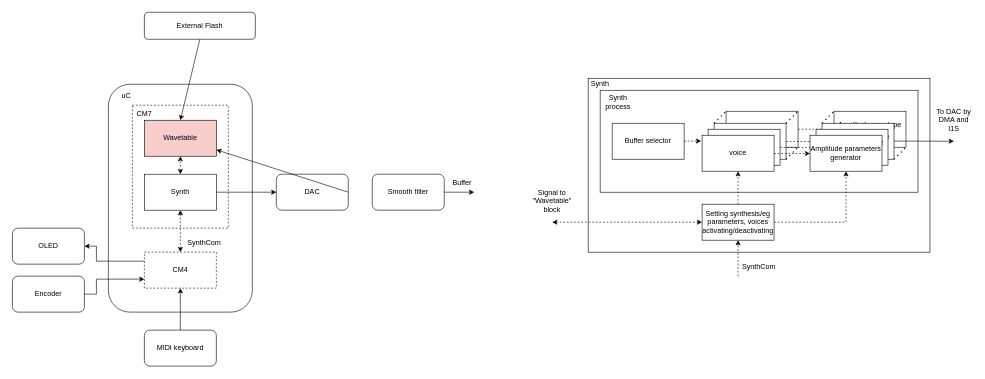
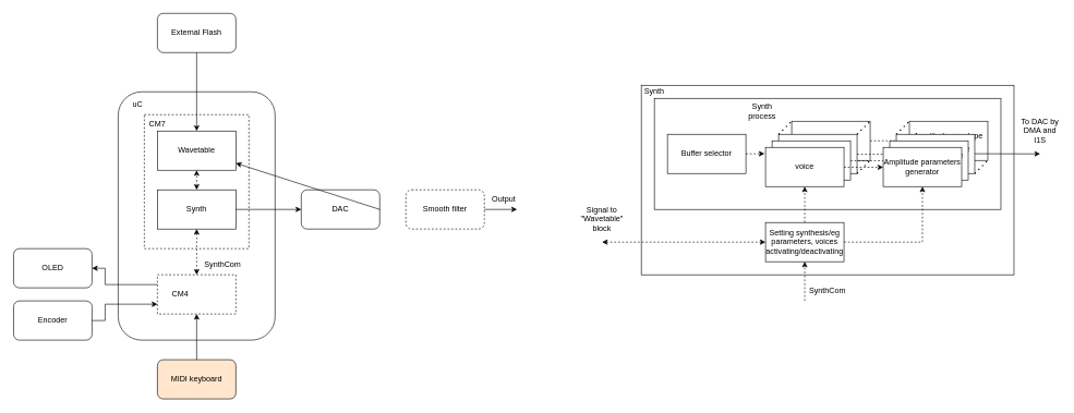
  <mxCell id="0" />
  <mxCell id="1" parent="0" />
  <mxCell id="2" value="" style="rounded=0;whiteSpace=wrap;html=1;" parent="1" vertex="1"><mxGeometry x="980" y="130" width="570" height="290" as="geometry" /></mxCell>
- <mxCell id="3" value="MIDI keyboard" style="rounded=1;whiteSpace=wrap;html=1;" parent="1" vertex="1"><mxGeometry x="240" y="550" width="120" height="60" as="geometry" /></mxCell>
+ <mxCell id="3" value="MIDI keyboard" style="rounded=1;whiteSpace=wrap;html=1;fillColor=#ffe6cc;" parent="1" vertex="1"><mxGeometry x="240" y="550" width="120" height="60" as="geometry" /></mxCell>
  <mxCell id="4" value="" style="rounded=1;whiteSpace=wrap;html=1;glass=0;sketch=0;shadow=0;" parent="1" vertex="1"><mxGeometry x="180" y="140" width="240" height="380" as="geometry" /></mxCell>
  <mxCell id="5" value="uC" style="text;html=1;strokeColor=none;fillColor=none;align=center;verticalAlign=middle;whiteSpace=wrap;rounded=0;" parent="1" vertex="1"><mxGeometry x="180" y="145" width="60" height="30" as="geometry" /></mxCell>
  <mxCell id="6" value="" style="rounded=0;whiteSpace=wrap;html=1;dashed=1;" parent="1" vertex="1"><mxGeometry x="240" y="420" width="120" height="60" as="geometry" /></mxCell>
  <mxCell id="7" value="" style="rounded=0;whiteSpace=wrap;html=1;dashed=1;" parent="1" vertex="1"><mxGeometry x="220" y="175" width="160" height="205" as="geometry" /></mxCell>
  <mxCell id="8" value="CM7" style="text;html=1;strokeColor=none;fillColor=none;align=center;verticalAlign=middle;whiteSpace=wrap;rounded=0;dashed=1;" parent="1" vertex="1"><mxGeometry x="210" y="175" width="60" height="30" as="geometry" /></mxCell>
- <mxCell id="9" value="CM4" style="text;html=1;strokeColor=none;fillColor=none;align=center;verticalAlign=middle;whiteSpace=wrap;rounded=0;dashed=1;" parent="1" vertex="1"><mxGeometry x="270" y="435" width="60" height="30" as="geometry" /></mxCell>
+ <mxCell id="9" value="CM4" style="text;html=1;strokeColor=none;fillColor=none;align=center;verticalAlign=middle;whiteSpace=wrap;rounded=0;dashed=1;" parent="1" vertex="1"><mxGeometry x="245" y="435" width="60" height="30" as="geometry" /></mxCell>
  <mxCell id="10" value="" style="endArrow=classic;startArrow=classic;html=1;rounded=0;entryX=0.5;entryY=1;entryDx=0;entryDy=0;dashed=1;" parent="1" target="12" edge="1"><mxGeometry width="50" height="50" relative="1" as="geometry"><mxPoint x="300" y="420" as="sourcePoint" /><mxPoint x="370" y="360" as="targetPoint" /></mxGeometry></mxCell>
  <mxCell id="11" value="SynthCom" style="text;html=1;strokeColor=none;fillColor=none;align=center;verticalAlign=middle;whiteSpace=wrap;rounded=0;dashed=1;" parent="1" vertex="1"><mxGeometry x="310" y="390" width="60" height="30" as="geometry" /></mxCell>
  <mxCell id="12" value="Synth" style="rounded=0;whiteSpace=wrap;html=1;" parent="1" vertex="1"><mxGeometry x="240" y="290" width="120" height="60" as="geometry" /></mxCell>
  <mxCell id="13" value="" style="endArrow=classic;html=1;rounded=0;exitX=0.5;exitY=0;exitDx=0;exitDy=0;entryX=0.5;entryY=1;entryDx=0;entryDy=0;" parent="1" source="3" target="6" edge="1"><mxGeometry width="50" height="50" relative="1" as="geometry"><mxPoint x="360" y="470" as="sourcePoint" /><mxPoint x="410" y="420" as="targetPoint" /></mxGeometry></mxCell>
  <mxCell id="14" value="OLED" style="rounded=1;whiteSpace=wrap;html=1;" parent="1" vertex="1"><mxGeometry x="20" y="380" width="120" height="60" as="geometry" /></mxCell>
  <mxCell id="15" value="Encoder" style="rounded=1;whiteSpace=wrap;html=1;" parent="1" vertex="1"><mxGeometry x="20" y="460" width="120" height="60" as="geometry" /></mxCell>
  <mxCell id="16" value="" style="endArrow=classic;html=1;rounded=0;exitX=0;exitY=0.25;exitDx=0;exitDy=0;entryX=1;entryY=0.5;entryDx=0;entryDy=0;" parent="1" source="6" target="14" edge="1"><mxGeometry width="50" height="50" relative="1" as="geometry"><mxPoint x="210" y="460" as="sourcePoint" /><mxPoint x="170" y="455" as="targetPoint" /><Array as="points"><mxPoint x="160" y="435" /><mxPoint x="160" y="430" /><mxPoint x="160" y="410" /></Array></mxGeometry></mxCell>
  <mxCell id="17" value="" style="endArrow=classic;html=1;rounded=0;exitX=1;exitY=0.5;exitDx=0;exitDy=0;entryX=0;entryY=0.75;entryDx=0;entryDy=0;" parent="1" source="15" target="6" edge="1"><mxGeometry width="50" height="50" relative="1" as="geometry"><mxPoint x="210" y="460" as="sourcePoint" /><mxPoint x="200" y="520" as="targetPoint" /><Array as="points"><mxPoint x="160" y="490" /><mxPoint x="160" y="465" /></Array></mxGeometry></mxCell>
  <mxCell id="18" value="DAC" style="rounded=1;whiteSpace=wrap;html=1;" parent="1" vertex="1"><mxGeometry x="460" y="290" width="120" height="60" as="geometry" /></mxCell>
  <mxCell id="19" value="" style="endArrow=classic;html=1;rounded=0;exitX=1;exitY=0.5;exitDx=0;exitDy=0;" parent="1" source="12" edge="1"><mxGeometry width="50" height="50" relative="1" as="geometry"><mxPoint x="390" y="320" as="sourcePoint" /><mxPoint x="460" y="320" as="targetPoint" /></mxGeometry></mxCell>
- <mxCell id="20" value="Smooth filter" style="rounded=1;whiteSpace=wrap;html=1;" parent="1" vertex="1"><mxGeometry x="620" y="290" width="120" height="60" as="geometry" /></mxCell>
+ <mxCell id="20" value="Smooth filter" style="rounded=1;whiteSpace=wrap;html=1;dashed=1;" parent="1" vertex="1"><mxGeometry x="620" y="290" width="120" height="60" as="geometry" /></mxCell>
  <mxCell id="21" value="" style="endArrow=classic;html=1;rounded=0;exitX=1;exitY=0.5;exitDx=0;exitDy=0;" parent="1" source="18" target="26" edge="1"><mxGeometry width="50" height="50" relative="1" as="geometry"><mxPoint x="470" y="350" as="sourcePoint" /><mxPoint x="520" y="300" as="targetPoint" /></mxGeometry></mxCell>
  <mxCell id="22" value="" style="endArrow=classic;html=1;rounded=0;exitX=1;exitY=0.5;exitDx=0;exitDy=0;" parent="1" source="20" edge="1"><mxGeometry width="50" height="50" relative="1" as="geometry"><mxPoint x="790" y="320" as="sourcePoint" /><mxPoint x="790" y="320" as="targetPoint" /></mxGeometry></mxCell>
- <mxCell id="23" value="Buffer" style="text;html=1;strokeColor=none;fillColor=none;align=center;verticalAlign=middle;whiteSpace=wrap;rounded=0;" parent="1" vertex="1"><mxGeometry x="740" y="290" width="60" height="30" as="geometry" /></mxCell>
- <mxCell id="24" value="External Flash" style="rounded=1;whiteSpace=wrap;html=1;" parent="1" vertex="1"><mxGeometry x="240" y="20" width="185" height="45" as="geometry" /></mxCell>
+ <mxCell id="23" value="Output" style="text;html=1;strokeColor=none;fillColor=none;align=center;verticalAlign=middle;whiteSpace=wrap;rounded=0;" parent="1" vertex="1"><mxGeometry x="740" y="290" width="60" height="30" as="geometry" /></mxCell>
+ <mxCell id="24" value="External Flash" style="rounded=1;whiteSpace=wrap;html=1;" parent="1" vertex="1"><mxGeometry x="240" y="20" width="120" height="60" as="geometry" /></mxCell>
  <mxCell id="25" value="" style="endArrow=classic;html=1;rounded=0;exitX=0.5;exitY=1;exitDx=0;exitDy=0;entryX=0.5;entryY=0;entryDx=0;entryDy=0;" parent="1" source="24" target="26" edge="1"><mxGeometry width="50" height="50" relative="1" as="geometry"><mxPoint x="340" y="160" as="sourcePoint" /><mxPoint x="290" y="100" as="targetPoint" /></mxGeometry></mxCell>
- <mxCell id="26" value="Wavetable" style="rounded=0;whiteSpace=wrap;html=1;fillColor=#f8cecc;" parent="1" vertex="1"><mxGeometry x="240" y="200" width="120" height="60" as="geometry" /></mxCell>
+ <mxCell id="26" value="Wavetable" style="rounded=0;whiteSpace=wrap;html=1;" parent="1" vertex="1"><mxGeometry x="240" y="200" width="120" height="60" as="geometry" /></mxCell>
  <mxCell id="27" value="" style="endArrow=classic;startArrow=classic;html=1;rounded=0;exitX=0.5;exitY=0;exitDx=0;exitDy=0;entryX=0.5;entryY=1;entryDx=0;entryDy=0;dashed=1;" parent="1" source="12" target="26" edge="1"><mxGeometry width="50" height="50" relative="1" as="geometry"><mxPoint x="330" y="240" as="sourcePoint" /><mxPoint x="380" y="190" as="targetPoint" /></mxGeometry></mxCell>
  <mxCell id="28" value="Synth" style="text;html=1;strokeColor=none;fillColor=none;align=center;verticalAlign=middle;whiteSpace=wrap;rounded=0;" parent="1" vertex="1"><mxGeometry x="970" y="125" width="60" height="30" as="geometry" /></mxCell>
  <mxCell id="29" value="Setting synthesis/eg parameters, voices activating/deactivating" style="rounded=0;whiteSpace=wrap;html=1;" parent="1" vertex="1"><mxGeometry x="1170" y="340" width="120" height="60" as="geometry" /></mxCell>
  <mxCell id="30" value="" style="endArrow=classic;startArrow=none;html=1;rounded=0;entryX=0.5;entryY=1;entryDx=0;entryDy=0;startFill=0;dashed=1;" parent="1" target="29" edge="1"><mxGeometry width="50" height="50" relative="1" as="geometry"><mxPoint x="1230" y="460" as="sourcePoint" /><mxPoint x="1110" y="430" as="targetPoint" /></mxGeometry></mxCell>
  <mxCell id="31" value="" style="rounded=0;whiteSpace=wrap;html=1;" parent="1" vertex="1"><mxGeometry x="1000" y="150" width="530" height="170" as="geometry" /></mxCell>
  <mxCell id="32" value="SynthCom" style="text;html=1;strokeColor=none;fillColor=none;align=center;verticalAlign=middle;whiteSpace=wrap;rounded=0;dashed=1;" parent="1" vertex="1"><mxGeometry x="1235" y="430" width="60" height="30" as="geometry" /></mxCell>
  <mxCell id="33" value="" style="endArrow=classic;startArrow=classic;html=1;rounded=0;startFill=1;dashed=1;exitX=0;exitY=0.5;exitDx=0;exitDy=0;" parent="1" source="29" edge="1"><mxGeometry width="50" height="50" relative="1" as="geometry"><mxPoint x="1100" y="470" as="sourcePoint" /><mxPoint x="920" y="370" as="targetPoint" /></mxGeometry></mxCell>
  <mxCell id="34" value="&#10;&#10;&lt;span style=&quot;color: rgb(0, 0, 0); font-family: helvetica; font-size: 12px; font-style: normal; font-weight: 400; letter-spacing: normal; text-align: center; text-indent: 0px; text-transform: none; word-spacing: 0px; background-color: rgb(248, 249, 250); display: inline; float: none;&quot;&gt;voice&lt;/span&gt;&#10;&#10;" style="rounded=0;whiteSpace=wrap;html=1;" parent="1" vertex="1"><mxGeometry x="1210" y="185" width="120" height="60" as="geometry" /></mxCell>
  <mxCell id="35" value="" style="rounded=0;whiteSpace=wrap;html=1;" parent="1" vertex="1"><mxGeometry x="1190" y="205" width="120" height="60" as="geometry" /></mxCell>
  <mxCell id="36" value="" style="rounded=0;whiteSpace=wrap;html=1;" parent="1" vertex="1"><mxGeometry x="1180" y="215" width="120" height="60" as="geometry" /></mxCell>
  <mxCell id="37" value="" style="endArrow=none;dashed=1;html=1;dashPattern=1 3;strokeWidth=2;rounded=0;exitX=1;exitY=0;exitDx=0;exitDy=0;" parent="1" edge="1"><mxGeometry width="50" height="50" relative="1" as="geometry"><mxPoint x="1310" y="265" as="sourcePoint" /><mxPoint x="1330" y="245" as="targetPoint" /><Array as="points"><mxPoint x="1310" y="265" /></Array></mxGeometry></mxCell>
  <mxCell id="38" value="" style="endArrow=none;dashed=1;html=1;dashPattern=1 3;strokeWidth=2;rounded=0;exitX=1;exitY=0;exitDx=0;exitDy=0;" parent="1" edge="1"><mxGeometry width="50" height="50" relative="1" as="geometry"><mxPoint x="1190" y="205" as="sourcePoint" /><mxPoint x="1210" y="185" as="targetPoint" /></mxGeometry></mxCell>
  <mxCell id="39" value="voice" style="rounded=0;whiteSpace=wrap;html=1;" parent="1" vertex="1"><mxGeometry x="1170" y="225" width="120" height="60" as="geometry" /></mxCell>
  <mxCell id="40" value="" style="endArrow=none;dashed=1;html=1;dashPattern=1 3;strokeWidth=2;rounded=0;exitX=1;exitY=0;exitDx=0;exitDy=0;" parent="1" edge="1"><mxGeometry width="50" height="50" relative="1" as="geometry"><mxPoint x="1310" y="205" as="sourcePoint" /><mxPoint x="1330" y="185" as="targetPoint" /><Array as="points"><mxPoint x="1310" y="205" /></Array></mxGeometry></mxCell>
  <mxCell id="41" value="Signal to &quot;Wavetable&quot; block" style="text;html=1;strokeColor=none;fillColor=none;align=center;verticalAlign=middle;whiteSpace=wrap;rounded=0;" parent="1" vertex="1"><mxGeometry x="890" y="320" width="60" height="30" as="geometry" /></mxCell>
  <mxCell id="42" value="" style="endArrow=none;dashed=1;html=1;dashPattern=1 3;strokeWidth=2;rounded=0;exitX=1;exitY=0;exitDx=0;exitDy=0;" parent="1" edge="1"><mxGeometry width="50" height="50" relative="1" as="geometry"><mxPoint x="1370" y="205" as="sourcePoint" /><mxPoint x="1390" y="185" as="targetPoint" /></mxGeometry></mxCell>
  <mxCell id="43" value="" style="endArrow=none;dashed=1;html=1;dashPattern=1 3;strokeWidth=2;rounded=0;exitX=1;exitY=0;exitDx=0;exitDy=0;" parent="1" edge="1"><mxGeometry width="50" height="50" relative="1" as="geometry"><mxPoint x="1490" y="205" as="sourcePoint" /><mxPoint x="1510" y="185" as="targetPoint" /></mxGeometry></mxCell>
  <mxCell id="44" value="" style="endArrow=none;dashed=1;html=1;dashPattern=1 3;strokeWidth=2;rounded=0;exitX=1;exitY=0;exitDx=0;exitDy=0;" parent="1" edge="1"><mxGeometry width="50" height="50" relative="1" as="geometry"><mxPoint x="1490" y="265" as="sourcePoint" /><mxPoint x="1510" y="245" as="targetPoint" /></mxGeometry></mxCell>
  <mxCell id="45" value="" style="endArrow=classic;startArrow=none;html=1;rounded=0;entryX=0.5;entryY=1;entryDx=0;entryDy=0;startFill=0;dashed=1;exitX=0.5;exitY=0;exitDx=0;exitDy=0;" parent="1" source="29" target="39" edge="1"><mxGeometry width="50" height="50" relative="1" as="geometry"><mxPoint x="1079.53" y="330" as="sourcePoint" /><mxPoint x="1079.53" y="265" as="targetPoint" /></mxGeometry></mxCell>
  <mxCell id="46" value="" style="endArrow=classic;startArrow=none;html=1;rounded=0;startFill=0;dashed=1;exitX=1;exitY=0.5;exitDx=0;exitDy=0;" parent="1" edge="1"><mxGeometry width="50" height="50" relative="1" as="geometry"><mxPoint x="1330" y="215" as="sourcePoint" /><mxPoint x="1390" y="215" as="targetPoint" /></mxGeometry></mxCell>
  <mxCell id="47" value="Amplitude envelope generators" style="rounded=0;whiteSpace=wrap;html=1;" parent="1" vertex="1"><mxGeometry x="1390" y="185" width="120" height="60" as="geometry" /></mxCell>
  <mxCell id="48" value="" style="endArrow=classic;startArrow=none;html=1;rounded=0;startFill=0;dashed=1;exitX=1;exitY=0.5;exitDx=0;exitDy=0;" parent="1" edge="1"><mxGeometry width="50" height="50" relative="1" as="geometry"><mxPoint x="1310" y="235.5" as="sourcePoint" /><mxPoint x="1370" y="235.5" as="targetPoint" /></mxGeometry></mxCell>
  <mxCell id="49" value="Amplitude envelope generators" style="rounded=0;whiteSpace=wrap;html=1;" parent="1" vertex="1"><mxGeometry x="1370" y="205" width="120" height="60" as="geometry" /></mxCell>
  <mxCell id="50" value="" style="endArrow=classic;startArrow=none;html=1;rounded=0;startFill=0;dashed=1;exitX=1;exitY=0.5;exitDx=0;exitDy=0;" parent="1" edge="1"><mxGeometry width="50" height="50" relative="1" as="geometry"><mxPoint x="1300" y="245.5" as="sourcePoint" /><mxPoint x="1360" y="245.5" as="targetPoint" /></mxGeometry></mxCell>
  <mxCell id="51" value="Amplitude envelope generators" style="rounded=0;whiteSpace=wrap;html=1;" parent="1" vertex="1"><mxGeometry x="1360" y="215" width="120" height="60" as="geometry" /></mxCell>
  <mxCell id="52" value="" style="endArrow=classic;startArrow=none;html=1;rounded=0;startFill=0;dashed=1;exitX=1;exitY=0.5;exitDx=0;exitDy=0;" parent="1" edge="1"><mxGeometry width="50" height="50" relative="1" as="geometry"><mxPoint x="1290" y="255.5" as="sourcePoint" /><mxPoint x="1350" y="255.5" as="targetPoint" /></mxGeometry></mxCell>
  <mxCell id="53" value="Amplitude parameters generator" style="rounded=0;whiteSpace=wrap;html=1;" parent="1" vertex="1"><mxGeometry x="1350" y="225" width="120" height="60" as="geometry" /></mxCell>
  <mxCell id="54" value="" style="endArrow=classic;html=1;rounded=0;dashed=1;exitX=1;exitY=0.5;exitDx=0;exitDy=0;entryX=0.5;entryY=1;entryDx=0;entryDy=0;" parent="1" source="29" target="53" edge="1"><mxGeometry width="50" height="50" relative="1" as="geometry"><mxPoint x="1150" y="350" as="sourcePoint" /><mxPoint x="1200" y="300" as="targetPoint" /><Array as="points"><mxPoint x="1410" y="370" /></Array></mxGeometry></mxCell>
  <mxCell id="55" value="Buffer selector" style="rounded=0;whiteSpace=wrap;html=1;shadow=0;glass=0;sketch=0;" parent="1" vertex="1"><mxGeometry x="1020" y="205" width="120" height="60" as="geometry" /></mxCell>
  <mxCell id="56" value="" style="endArrow=classic;html=1;rounded=0;dashed=1;exitX=1;exitY=0.5;exitDx=0;exitDy=0;entryX=-0.013;entryY=0.162;entryDx=0;entryDy=0;entryPerimeter=0;" parent="1" source="55" target="39" edge="1"><mxGeometry width="50" height="50" relative="1" as="geometry"><mxPoint x="1180" y="300" as="sourcePoint" /><mxPoint x="1230" y="250" as="targetPoint" /></mxGeometry></mxCell>
- <mxCell id="57" value="Synth process" style="text;html=1;strokeColor=none;fillColor=none;align=center;verticalAlign=middle;whiteSpace=wrap;rounded=0;" parent="1" vertex="1"><mxGeometry x="1000" y="155" width="60" height="30" as="geometry" /></mxCell>
+ <mxCell id="57" value="Synth process" style="text;html=1;strokeColor=none;fillColor=none;align=center;verticalAlign=middle;whiteSpace=wrap;rounded=0;" parent="1" vertex="1"><mxGeometry x="1135" y="155" width="60" height="30" as="geometry" /></mxCell>
  <mxCell id="58" value="" style="endArrow=classic;html=1;rounded=0;exitX=1;exitY=0.5;exitDx=0;exitDy=0;" parent="1" edge="1"><mxGeometry width="50" height="50" relative="1" as="geometry"><mxPoint x="1490" y="234.8" as="sourcePoint" /><mxPoint x="1590" y="235" as="targetPoint" /></mxGeometry></mxCell>
  <mxCell id="59" value="To DAC by DMA and I1S" style="text;html=1;strokeColor=none;fillColor=none;align=center;verticalAlign=middle;whiteSpace=wrap;rounded=0;shadow=0;glass=0;sketch=0;" parent="1" vertex="1"><mxGeometry x="1560" y="185" width="60" height="30" as="geometry" /></mxCell>
